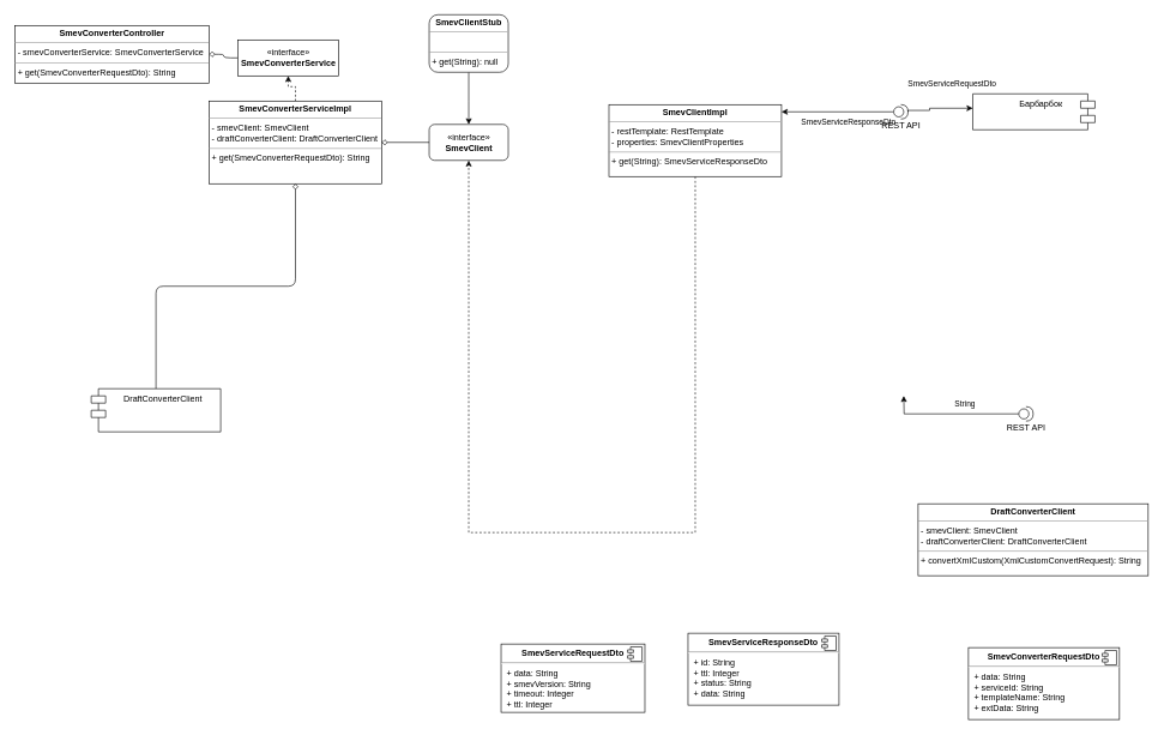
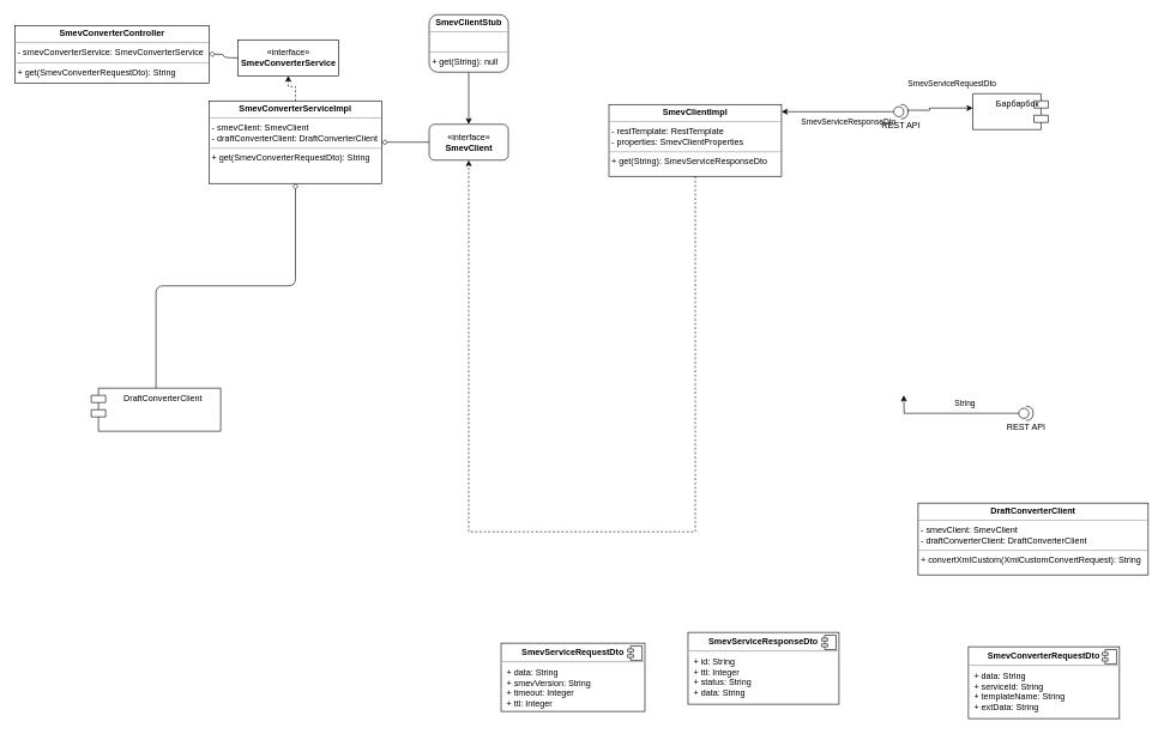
  <mxCell id="0" />
  <mxCell id="1" parent="0" />
  <mxCell id="2" style="edgeStyle=orthogonalEdgeStyle;orthogonalLoop=1;jettySize=auto;html=1;exitX=0;exitY=0.5;exitDx=0;exitDy=0;exitPerimeter=0;rounded=0;" parent="1" source="8" edge="1"><mxGeometry relative="1" as="geometry"><mxPoint x="1256" y="550" as="targetPoint" /></mxGeometry></mxCell>
  <mxCell id="3" value="String" style="edgeLabel;html=1;align=center;verticalAlign=middle;resizable=0;points=[];rounded=0;" vertex="1" connectable="0" parent="2"><mxGeometry x="-0.206" y="2" relative="1" as="geometry"><mxPoint x="-3" y="-16" as="offset" /></mxGeometry></mxCell>
  <mxCell id="4" style="edgeStyle=orthogonalEdgeStyle;orthogonalLoop=1;jettySize=auto;html=1;dashed=1;rounded=0;" edge="1" parent="1" source="6" target="7"><mxGeometry relative="1" as="geometry" /></mxCell>
  <mxCell id="5" style="edgeStyle=orthogonalEdgeStyle;orthogonalLoop=1;jettySize=auto;html=1;entryX=1;entryY=0.5;entryDx=0;entryDy=0;endArrow=diamond;endFill=0;exitX=0;exitY=0.5;exitDx=0;exitDy=0;" edge="1" parent="1" source="7" target="30"><mxGeometry relative="1" as="geometry" /></mxCell>
  <mxCell id="6" value="&lt;p style=&quot;margin: 0px ; margin-top: 4px ; text-align: center&quot;&gt;&lt;b&gt;SmevConverterServiceImpl&lt;/b&gt;&lt;br&gt;&lt;/p&gt;&lt;hr size=&quot;1&quot;&gt;&lt;p style=&quot;margin: 0px ; margin-left: 4px&quot;&gt;&lt;span&gt;-&amp;nbsp;smevClient:&amp;nbsp;SmevClient&lt;/span&gt;&lt;br&gt;&lt;/p&gt;&lt;p style=&quot;margin: 0px ; margin-left: 4px&quot;&gt;- draftConverterClient: DraftConverterClient&lt;/p&gt;&lt;hr size=&quot;1&quot;&gt;&lt;p style=&quot;margin: 0px ; margin-left: 4px&quot;&gt;+ get(SmevConverterRequestDto): String&lt;/p&gt;" style="verticalAlign=top;align=left;overflow=fill;fontSize=12;fontFamily=Helvetica;html=1;rounded=0;" parent="1" vertex="1"><mxGeometry x="290" y="140" width="240" height="115" as="geometry" /></mxCell>
  <mxCell id="7" value="«interface»&lt;br&gt;&lt;b&gt;SmevConverterService&lt;/b&gt;" style="html=1;rounded=0;" parent="1" vertex="1"><mxGeometry x="330" y="55" width="140" height="50" as="geometry" /></mxCell>
  <mxCell id="8" value="REST API" style="shape=providedRequiredInterface;html=1;verticalLabelPosition=bottom;sketch=0;rounded=0;" parent="1" vertex="1"><mxGeometry x="1416" y="565" width="20" height="20" as="geometry" /></mxCell>
  <mxCell id="9" style="edgeStyle=orthogonalEdgeStyle;orthogonalLoop=1;jettySize=auto;html=1;entryX=0.5;entryY=1;entryDx=0;entryDy=0;dashed=1;rounded=0;" edge="1" parent="1" source="10" target="18"><mxGeometry relative="1" as="geometry"><Array as="points"><mxPoint x="660" y="740" /><mxPoint x="721" y="740" /></Array></mxGeometry></mxCell>
  <mxCell id="10" value="&lt;p style=&quot;margin: 0px ; margin-top: 4px ; text-align: center&quot;&gt;&lt;b&gt;SmevClientImpl&lt;/b&gt;&lt;br&gt;&lt;/p&gt;&lt;hr size=&quot;1&quot;&gt;&lt;p style=&quot;margin: 0px ; margin-left: 4px&quot;&gt;&lt;span&gt;-&amp;nbsp;restTemplate:&amp;nbsp;RestTemplate&lt;/span&gt;&lt;br&gt;&lt;/p&gt;&lt;p style=&quot;margin: 0px ; margin-left: 4px&quot;&gt;- properties: SmevClientProperties&lt;/p&gt;&lt;hr size=&quot;1&quot;&gt;&lt;p style=&quot;margin: 0px ; margin-left: 4px&quot;&gt;+ get(String): SmevServiceResponseDto&lt;/p&gt;" style="verticalAlign=top;align=left;overflow=fill;fontSize=12;fontFamily=Helvetica;html=1;rounded=0;" vertex="1" parent="1"><mxGeometry x="846" y="145" width="240" height="100" as="geometry" /></mxCell>
- <mxCell id="11" value="Барбарбок" style="shape=module;align=left;spacingLeft=20;align=center;verticalAlign=top;flipH=1;rounded=0;" vertex="1" parent="1"><mxGeometry x="1352" y="130" width="170" height="50" as="geometry" /></mxCell>
+ <mxCell id="11" value="Барбарбок" style="shape=module;align=left;spacingLeft=20;align=center;verticalAlign=top;flipH=1;rounded=0;" vertex="1" parent="1"><mxGeometry x="1352" y="130" width="105" height="50" as="geometry" /></mxCell>
  <mxCell id="12" style="edgeStyle=orthogonalEdgeStyle;orthogonalLoop=1;jettySize=auto;html=1;exitX=0;exitY=0.5;exitDx=0;exitDy=0;exitPerimeter=0;rounded=0;" edge="1" parent="1" source="16" target="10"><mxGeometry relative="1" as="geometry"><mxPoint x="1032" y="55" as="targetPoint" /><mxPoint x="1102" y="35" as="sourcePoint" /><Array as="points"><mxPoint x="1242" y="155" /></Array></mxGeometry></mxCell>
  <mxCell id="13" value="SmevServiceResponseDto" style="edgeLabel;html=1;align=center;verticalAlign=middle;resizable=0;points=[];rounded=0;" vertex="1" connectable="0" parent="12"><mxGeometry x="-0.187" relative="1" as="geometry"><mxPoint x="-1" y="13" as="offset" /></mxGeometry></mxCell>
  <mxCell id="14" style="edgeStyle=orthogonalEdgeStyle;orthogonalLoop=1;jettySize=auto;html=1;exitX=1;exitY=0.5;exitDx=0;exitDy=0;exitPerimeter=0;rounded=0;" edge="1" parent="1" source="16" target="11"><mxGeometry relative="1" as="geometry"><mxPoint x="1322" y="153" as="targetPoint" /><mxPoint x="1142" y="25" as="sourcePoint" /><Array as="points"><mxPoint x="1262" y="153" /><mxPoint x="1292" y="153" /><mxPoint x="1292" y="150" /></Array></mxGeometry></mxCell>
  <mxCell id="15" value="SmevServiceRequestDto" style="edgeLabel;html=1;align=center;verticalAlign=middle;resizable=0;points=[];rounded=0;" vertex="1" connectable="0" parent="14"><mxGeometry x="-0.053" y="-1" relative="1" as="geometry"><mxPoint x="20" y="-36" as="offset" /></mxGeometry></mxCell>
  <mxCell id="16" value="REST API" style="shape=providedRequiredInterface;html=1;verticalLabelPosition=bottom;sketch=0;rounded=0;" vertex="1" parent="1"><mxGeometry x="1242" y="145" width="20" height="20" as="geometry" /></mxCell>
  <mxCell id="17" style="edgeStyle=orthogonalEdgeStyle;orthogonalLoop=1;jettySize=auto;html=1;entryX=1;entryY=0.5;entryDx=0;entryDy=0;endArrow=diamond;endFill=0;" edge="1" parent="1" source="18" target="6"><mxGeometry relative="1" as="geometry" /></mxCell>
  <mxCell id="18" value="«interface»&lt;br&gt;&lt;b&gt;SmevClient&lt;/b&gt;" style="html=1;rounded=1;" vertex="1" parent="1"><mxGeometry x="596" y="172.5" width="110" height="50" as="geometry" /></mxCell>
  <mxCell id="19" style="edgeStyle=orthogonalEdgeStyle;orthogonalLoop=1;jettySize=auto;html=1;entryX=0.5;entryY=0;entryDx=0;entryDy=0;dashed=0;rounded=0;exitX=0.5;exitY=1;exitDx=0;exitDy=0;" edge="1" parent="1" source="20" target="18"><mxGeometry relative="1" as="geometry"><Array as="points"><mxPoint x="651" y="140" /><mxPoint x="651" y="140" /></Array></mxGeometry></mxCell>
  <mxCell id="20" value="&lt;p style=&quot;margin: 0px ; margin-top: 4px ; text-align: center&quot;&gt;&lt;b&gt;SmevClientStub&lt;/b&gt;&lt;br&gt;&lt;/p&gt;&lt;hr size=&quot;1&quot;&gt;&lt;p style=&quot;margin: 0px ; margin-left: 4px&quot;&gt;&lt;br&gt;&lt;/p&gt;&lt;hr size=&quot;1&quot;&gt;&lt;p style=&quot;margin: 0px ; margin-left: 4px&quot;&gt;+ get(String): null&lt;/p&gt;" style="verticalAlign=top;align=left;overflow=fill;fontSize=12;fontFamily=Helvetica;html=1;rounded=1;" vertex="1" parent="1"><mxGeometry x="596" y="20" width="110" height="80" as="geometry" /></mxCell>
  <mxCell id="21" value="&lt;p style=&quot;margin: 0px ; margin-top: 4px ; text-align: center&quot;&gt;&lt;b&gt;DraftConverterClient&lt;/b&gt;&lt;br&gt;&lt;/p&gt;&lt;hr size=&quot;1&quot;&gt;&lt;p style=&quot;margin: 0px ; margin-left: 4px&quot;&gt;&lt;span&gt;-&amp;nbsp;smevClient:&amp;nbsp;SmevClient&lt;/span&gt;&lt;br&gt;&lt;/p&gt;&lt;p style=&quot;margin: 0px ; margin-left: 4px&quot;&gt;- draftConverterClient: DraftConverterClient&lt;/p&gt;&lt;hr size=&quot;1&quot;&gt;&lt;p style=&quot;margin: 0px ; margin-left: 4px&quot;&gt;+ convertXmlCustom(XmlCustomConvertRequest): String&lt;/p&gt;" style="verticalAlign=top;align=left;overflow=fill;fontSize=12;fontFamily=Helvetica;html=1;rounded=0;" vertex="1" parent="1"><mxGeometry x="1276" y="700" width="320" height="100" as="geometry" /></mxCell>
  <mxCell id="22" value="&lt;p style=&quot;margin: 0px ; margin-top: 6px ; text-align: center&quot;&gt;&lt;b&gt;SmevServiceRequestDto&lt;/b&gt;&lt;br&gt;&lt;/p&gt;&lt;hr&gt;&lt;p style=&quot;margin: 0px ; margin-left: 8px&quot;&gt;+ data: String&lt;br&gt;+ smevVersion: String&lt;/p&gt;&lt;p style=&quot;margin: 0px ; margin-left: 8px&quot;&gt;+&amp;nbsp;timeout:&amp;nbsp;Integer&lt;/p&gt;&lt;p style=&quot;margin: 0px ; margin-left: 8px&quot;&gt;+ ttl: Integer&lt;/p&gt;" style="align=left;overflow=fill;html=1;dropTarget=0;rounded=0;" vertex="1" parent="1"><mxGeometry x="696" y="895" width="200" height="95" as="geometry" /></mxCell>
  <mxCell id="23" value="" style="shape=component;jettyWidth=8;jettyHeight=4;rounded=0;" vertex="1" parent="22"><mxGeometry x="1" width="20" height="20" relative="1" as="geometry"><mxPoint x="-24" y="4" as="offset" /></mxGeometry></mxCell>
  <mxCell id="24" value="&lt;p style=&quot;margin: 0px ; margin-top: 6px ; text-align: center&quot;&gt;&lt;b&gt;SmevServiceResponseDto&lt;/b&gt;&lt;br&gt;&lt;/p&gt;&lt;hr&gt;&lt;p style=&quot;margin: 0px ; margin-left: 8px&quot;&gt;+ id: String&lt;br&gt;+ ttl: Integer&lt;/p&gt;&lt;p style=&quot;margin: 0px ; margin-left: 8px&quot;&gt;+&amp;nbsp;status: String&lt;/p&gt;&lt;p style=&quot;margin: 0px ; margin-left: 8px&quot;&gt;+ data: String&lt;/p&gt;" style="align=left;overflow=fill;html=1;dropTarget=0;rounded=0;" vertex="1" parent="1"><mxGeometry x="956" y="880" width="210" height="100" as="geometry" /></mxCell>
  <mxCell id="25" value="" style="shape=component;jettyWidth=8;jettyHeight=4;rounded=0;" vertex="1" parent="24"><mxGeometry x="1" width="20" height="20" relative="1" as="geometry"><mxPoint x="-24" y="4" as="offset" /></mxGeometry></mxCell>
  <mxCell id="26" value="&lt;p style=&quot;margin: 0px ; margin-top: 6px ; text-align: center&quot;&gt;&lt;b&gt;SmevConverterRequestDto&lt;/b&gt;&lt;br&gt;&lt;/p&gt;&lt;hr&gt;&lt;p style=&quot;margin: 0px ; margin-left: 8px&quot;&gt;+ data: String&lt;br&gt;+ serviceId: String&lt;/p&gt;&lt;p style=&quot;margin: 0px ; margin-left: 8px&quot;&gt;+&amp;nbsp;templateName:&amp;nbsp;String&lt;/p&gt;&lt;p style=&quot;margin: 0px ; margin-left: 8px&quot;&gt;+ extData: String&lt;/p&gt;" style="align=left;overflow=fill;html=1;dropTarget=0;rounded=0;" vertex="1" parent="1"><mxGeometry x="1346" y="900" width="210" height="100" as="geometry" /></mxCell>
  <mxCell id="27" value="" style="shape=component;jettyWidth=8;jettyHeight=4;rounded=0;" vertex="1" parent="26"><mxGeometry x="1" width="20" height="20" relative="1" as="geometry"><mxPoint x="-24" y="4" as="offset" /></mxGeometry></mxCell>
  <mxCell id="28" style="edgeStyle=orthogonalEdgeStyle;orthogonalLoop=1;jettySize=auto;html=1;entryX=0.5;entryY=1;entryDx=0;entryDy=0;endArrow=diamond;endFill=0;" edge="1" parent="1" source="29" target="6"><mxGeometry relative="1" as="geometry" /></mxCell>
  <mxCell id="29" value="DraftConverterClient" style="shape=module;align=left;spacingLeft=20;align=center;verticalAlign=top;" vertex="1" parent="1"><mxGeometry x="126" y="540" width="180" height="60" as="geometry" /></mxCell>
  <mxCell id="30" value="&lt;p style=&quot;margin: 0px ; margin-top: 4px ; text-align: center&quot;&gt;&lt;b&gt;SmevConverterController&lt;/b&gt;&lt;br&gt;&lt;/p&gt;&lt;hr size=&quot;1&quot;&gt;&lt;p style=&quot;margin: 0px ; margin-left: 4px&quot;&gt;&lt;span&gt;- smevConverterService: SmevConverterService&lt;/span&gt;&lt;br&gt;&lt;/p&gt;&lt;hr size=&quot;1&quot;&gt;&lt;p style=&quot;margin: 0px ; margin-left: 4px&quot;&gt;+ get(SmevConverterRequestDto): String&lt;/p&gt;" style="verticalAlign=top;align=left;overflow=fill;fontSize=12;fontFamily=Helvetica;html=1;rounded=0;" vertex="1" parent="1"><mxGeometry x="20" y="35" width="270" height="80" as="geometry" /></mxCell>
